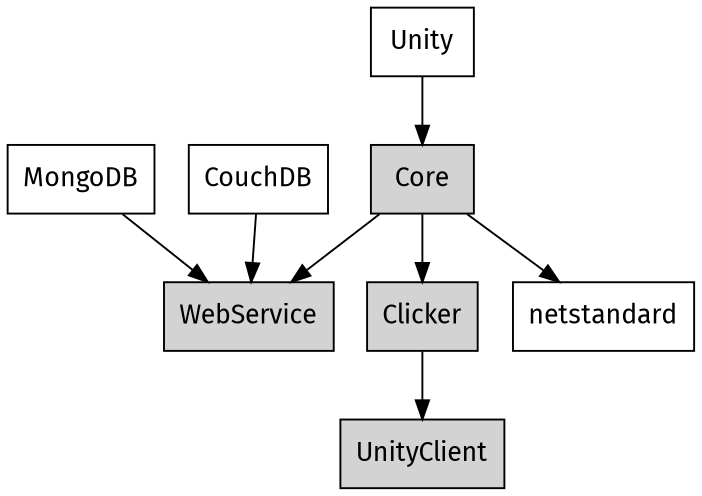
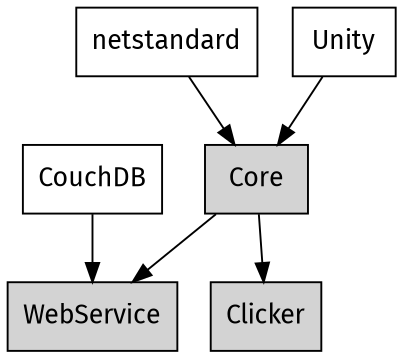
  strict digraph {
    fontname="Fira Sans"
    node [fontname="Fira Sans" shape=polygon]
    edge [fontname="Fira Sans"]
    Core [style=filled]
    Clicker [style=filled]
    WebService [style=filled]
-   UnityClient [style=filled]
    netstandard
-   MongoDB
    CouchDB
    Unity
    Core -> Clicker
    Core -> WebService
-   Clicker -> UnityClient
-   Core -> netstandard
-   MongoDB -> WebService
+   netstandard -> Core
    CouchDB -> WebService
    Unity -> Core
  }
